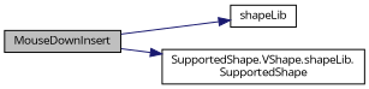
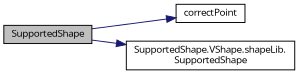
  digraph {
    fontname="Open Sans"
    rankdir=LR
    node [color=black fillcolor=white fontname="Open Sans" fontsize=10 shape=record style=filled]
    edge [color=midnightblue fontname="Open Sans" fontsize=10 labelfontname=Helvetica labelfontsize=10 style=solid]
-   n1 [fillcolor=grey75 fontcolor=black height=0.2 label=MouseDownInsert width=0.4]
-   n2 [height=0.2 label=shapeLib width=0.4]
+   n1 [fillcolor=grey75 fontcolor=black height=0.2 label=SupportedShape width=0.4]
+   n2 [height=0.2 label=correctPoint width=0.4]
    n3 [height=0.2 label="SupportedShape.VShape.shapeLib.\lSupportedShape" width=0.4]
    n1 -> n2
    n1 -> n3
  }
